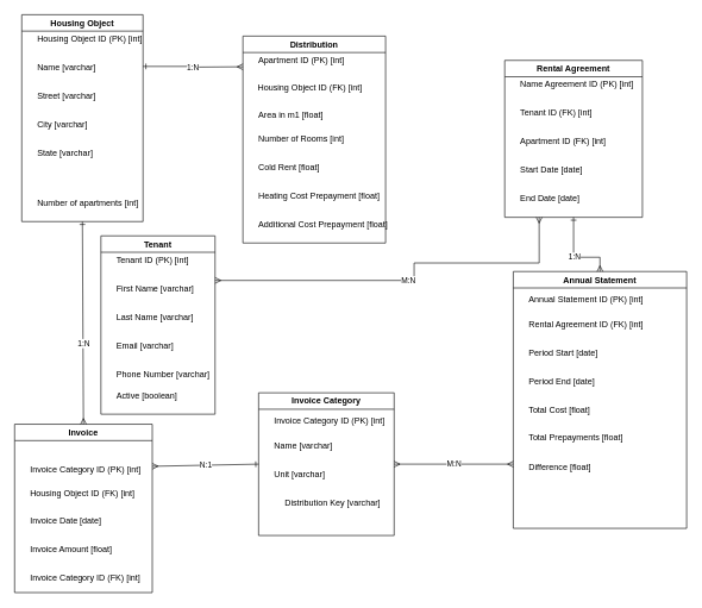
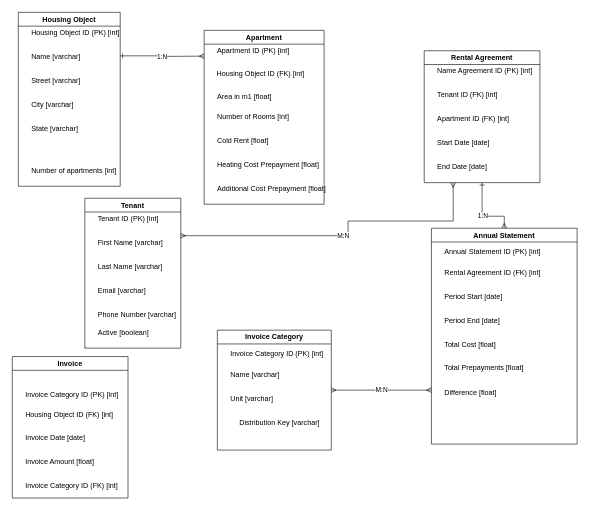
  <mxCell id="0" />
  <mxCell id="1" parent="0" />
  <mxCell id="2" value="Tenant" style="swimlane;whiteSpace=wrap;html=1;" parent="1" vertex="1"><mxGeometry x="141" y="330" width="160" height="250" as="geometry" /></mxCell>
  <mxCell id="3" value="Tenant ID (PK) [int]" style="text" parent="2" vertex="1"><mxGeometry x="20" y="20" width="120" height="30" as="geometry" /></mxCell>
  <mxCell id="4" value="First Name [varchar]" style="text" parent="2" vertex="1"><mxGeometry x="20" y="60" width="120" height="30" as="geometry" /></mxCell>
  <mxCell id="5" value="Last Name [varchar]" style="text" parent="2" vertex="1"><mxGeometry x="20" y="100" width="120" height="30" as="geometry" /></mxCell>
  <mxCell id="6" value="Email [varchar]" style="text" parent="2" vertex="1"><mxGeometry x="20" y="140" width="120" height="30" as="geometry" /></mxCell>
  <mxCell id="7" value="Phone Number [varchar]" style="text" parent="2" vertex="1"><mxGeometry x="20" y="180" width="120" height="30" as="geometry" /></mxCell>
  <mxCell id="8" value="Active [boolean]" style="text" parent="2" vertex="1"><mxGeometry x="20" y="210" width="120" height="30" as="geometry" /></mxCell>
  <mxCell id="9" value="Housing Object" style="swimlane;whiteSpace=wrap;html=1;" parent="1" vertex="1"><mxGeometry x="30" y="20" width="170" height="290" as="geometry" /></mxCell>
  <mxCell id="10" value="Housing Object ID (PK) [int]" style="text" parent="9" vertex="1"><mxGeometry x="20" y="20" width="120" height="30" as="geometry" /></mxCell>
  <mxCell id="11" value="Name [varchar]" style="text" parent="9" vertex="1"><mxGeometry x="20" y="60" width="120" height="30" as="geometry" /></mxCell>
  <mxCell id="12" value="Street [varchar]" style="text" parent="9" vertex="1"><mxGeometry x="20" y="100" width="120" height="30" as="geometry" /></mxCell>
  <mxCell id="13" value="City [varchar]" style="text" parent="9" vertex="1"><mxGeometry x="20" y="140" width="120" height="30" as="geometry" /></mxCell>
  <mxCell id="14" value="State [varchar]" style="text" parent="9" vertex="1"><mxGeometry x="20" y="180" width="120" height="30" as="geometry" /></mxCell>
  <mxCell id="15" value="Number of apartments [int]" style="text" parent="9" vertex="1"><mxGeometry x="20" y="250" width="120" height="30" as="geometry" /></mxCell>
- <mxCell id="16" value="Distribution" style="swimlane;whiteSpace=wrap;html=1;" parent="1" vertex="1"><mxGeometry x="340" y="50" width="200" height="290" as="geometry" /></mxCell>
+ <mxCell id="16" value="Apartment" style="swimlane;whiteSpace=wrap;html=1;" parent="1" vertex="1"><mxGeometry x="340" y="50" width="200" height="290" as="geometry" /></mxCell>
  <mxCell id="17" value="Apartment ID (PK) [int]" style="text" parent="16" vertex="1"><mxGeometry x="20" y="20" width="120" height="30" as="geometry" /></mxCell>
  <mxCell id="18" value="Area in m1 [float]" style="text" parent="16" vertex="1"><mxGeometry x="20" y="97" width="120" height="30" as="geometry" /></mxCell>
  <mxCell id="19" value="Number of Rooms [int]" style="text" parent="16" vertex="1"><mxGeometry x="20" y="131" width="120" height="30" as="geometry" /></mxCell>
  <mxCell id="20" value="Cold Rent [float]" style="text" parent="16" vertex="1"><mxGeometry x="20" y="171" width="120" height="30" as="geometry" /></mxCell>
  <mxCell id="21" value="Heating Cost Prepayment [float]" style="text" parent="16" vertex="1"><mxGeometry x="20" y="211" width="120" height="30" as="geometry" /></mxCell>
  <mxCell id="22" value="Additional Cost Prepayment [float]" style="text" parent="16" vertex="1"><mxGeometry x="20" y="251" width="120" height="30" as="geometry" /></mxCell>
  <mxCell id="23" value="Housing Object ID (FK) [int]" style="text" parent="16" vertex="1"><mxGeometry x="19" y="58" width="120" height="30" as="geometry" /></mxCell>
  <mxCell id="24" value="Rental Agreement" style="swimlane;whiteSpace=wrap;html=1;" parent="1" vertex="1"><mxGeometry x="707" y="84" width="193" height="220" as="geometry" /></mxCell>
  <mxCell id="25" value="Name Agreement ID (PK) [int]" style="text" parent="24" vertex="1"><mxGeometry x="20" y="20" width="120" height="30" as="geometry" /></mxCell>
  <mxCell id="26" value="Tenant ID (FK) [int]" style="text" parent="24" vertex="1"><mxGeometry x="20" y="60" width="120" height="30" as="geometry" /></mxCell>
  <mxCell id="27" value="Apartment ID (FK) [int]" style="text" parent="24" vertex="1"><mxGeometry x="20" y="100" width="120" height="30" as="geometry" /></mxCell>
  <mxCell id="28" value="Start Date [date]" style="text" parent="24" vertex="1"><mxGeometry x="20" y="140" width="120" height="30" as="geometry" /></mxCell>
  <mxCell id="29" value="End Date [date]" style="text" parent="24" vertex="1"><mxGeometry x="20" y="180" width="120" height="30" as="geometry" /></mxCell>
- <mxCell id="30" value="N:1" style="edgeStyle=none;html=1;exitX=1;exitY=0.25;exitDx=0;exitDy=0;entryX=0;entryY=0.5;entryDx=0;entryDy=0;startArrow=ERmany;startFill=0;endArrow=ERone;endFill=0;" edge="1" parent="1" source="31" target="49"><mxGeometry relative="1" as="geometry" /></mxCell>
  <mxCell id="31" value="Invoice" style="swimlane;whiteSpace=wrap;html=1;" parent="1" vertex="1"><mxGeometry x="20" y="594" width="193" height="236" as="geometry" /></mxCell>
  <mxCell id="32" value="Invoice Date [date]" style="text" parent="31" vertex="1"><mxGeometry x="20" y="122" width="120" height="30" as="geometry" /></mxCell>
  <mxCell id="33" value="Invoice Amount [float]" style="text" parent="31" vertex="1"><mxGeometry x="20" y="162" width="120" height="30" as="geometry" /></mxCell>
  <mxCell id="34" value="Invoice Category ID (FK) [int]" style="text" parent="31" vertex="1"><mxGeometry x="20" y="202" width="120" height="30" as="geometry" /></mxCell>
  <mxCell id="35" value="Housing Object ID (FK) [int]" style="text" parent="31" vertex="1"><mxGeometry x="20" y="83" width="120" height="30" as="geometry" /></mxCell>
  <mxCell id="36" value="Invoice Category ID (PK) [int]" style="text" vertex="1" parent="31"><mxGeometry x="20" y="50" width="120" height="30" as="geometry" /></mxCell>
  <mxCell id="37" value="Annual Statement" style="swimlane;whiteSpace=wrap;html=1;" parent="1" vertex="1"><mxGeometry x="719" y="380" width="243" height="360" as="geometry" /></mxCell>
  <mxCell id="38" value="Annual Statement ID (PK) [int]" style="text" parent="37" vertex="1"><mxGeometry x="20" y="25" width="120" height="30" as="geometry" /></mxCell>
  <mxCell id="39" value="Rental Agreement ID (FK) [int]" style="text" parent="37" vertex="1"><mxGeometry x="20" y="60" width="120" height="30" as="geometry" /></mxCell>
  <mxCell id="40" value="Period Start [date]" style="text" parent="37" vertex="1"><mxGeometry x="20" y="100" width="120" height="30" as="geometry" /></mxCell>
  <mxCell id="41" value="Period End [date]" style="text" parent="37" vertex="1"><mxGeometry x="20" y="140" width="120" height="30" as="geometry" /></mxCell>
  <mxCell id="42" value="Total Cost [float]" style="text" parent="37" vertex="1"><mxGeometry x="20" y="180" width="120" height="30" as="geometry" /></mxCell>
  <mxCell id="43" value="Total Prepayments [float]" style="text" parent="37" vertex="1"><mxGeometry x="20" y="219" width="120" height="30" as="geometry" /></mxCell>
  <mxCell id="44" value="Difference [float]" style="text" parent="37" vertex="1"><mxGeometry x="20" y="260" width="120" height="30" as="geometry" /></mxCell>
  <mxCell id="45" value="M:N" style="edgeStyle=orthogonalEdgeStyle;rounded=0;orthogonalLoop=1;jettySize=auto;html=1;startArrow=ERmany;startFill=0;endArrow=ERmany;endFill=0;entryX=0.25;entryY=1;entryDx=0;entryDy=0;exitX=1;exitY=0.25;exitDx=0;exitDy=0;" parent="1" target="24" edge="1" source="2"><mxGeometry relative="1" as="geometry"><mxPoint x="190" y="430" as="sourcePoint" /><mxPoint x="674" y="306" as="targetPoint" /><Array as="points"><mxPoint x="580" y="393" /><mxPoint x="580" y="368" /><mxPoint x="755" y="368" /></Array></mxGeometry></mxCell>
  <mxCell id="46" value="1:N" style="edgeStyle=orthogonalEdgeStyle;rounded=0;orthogonalLoop=1;jettySize=auto;html=1;exitX=0.5;exitY=1;exitDx=0;exitDy=0;startArrow=ERone;startFill=0;endArrow=ERmany;endFill=0;entryX=0.5;entryY=0;entryDx=0;entryDy=0;" parent="1" source="24" edge="1" target="37"><mxGeometry relative="1" as="geometry"><mxPoint x="790" y="300" as="sourcePoint" /><mxPoint x="790" y="390" as="targetPoint" /><Array as="points"><mxPoint x="804" y="360" /><mxPoint x="840" y="360" /></Array></mxGeometry></mxCell>
  <mxCell id="47" value="1:N" style="edgeStyle=orthogonalEdgeStyle;rounded=0;orthogonalLoop=1;jettySize=auto;html=1;exitX=1;exitY=0.25;exitDx=0;exitDy=0;startArrow=ERone;startFill=0;endArrow=ERmany;endFill=0;" parent="1" source="9" edge="1"><mxGeometry relative="1" as="geometry"><mxPoint x="180" y="160" as="sourcePoint" /><mxPoint x="340" y="93" as="targetPoint" /></mxGeometry></mxCell>
  <mxCell id="48" value="M:N" style="edgeStyle=none;html=1;exitX=1;exitY=0.5;exitDx=0;exitDy=0;entryX=0;entryY=0.75;entryDx=0;entryDy=0;startArrow=ERmany;startFill=0;endArrow=ERmany;endFill=0;" edge="1" parent="1" source="49" target="37"><mxGeometry relative="1" as="geometry" /></mxCell>
  <mxCell id="49" value="Invoice Category" style="swimlane;whiteSpace=wrap;html=1;" parent="1" vertex="1"><mxGeometry x="362" y="550" width="190" height="200" as="geometry" /></mxCell>
  <mxCell id="50" value="Invoice Category ID (PK) [int]" style="text" parent="49" vertex="1"><mxGeometry x="20" y="25" width="120" height="30" as="geometry" /></mxCell>
  <mxCell id="51" value="Name [varchar]" style="text" parent="49" vertex="1"><mxGeometry x="20" y="60" width="120" height="30" as="geometry" /></mxCell>
  <mxCell id="52" value="Unit [varchar]" style="text" parent="49" vertex="1"><mxGeometry x="20" y="100" width="120" height="30" as="geometry" /></mxCell>
  <mxCell id="53" value="Distribution Key [varchar]" style="text" parent="49" vertex="1"><mxGeometry x="35" y="140" width="120" height="30" as="geometry" /></mxCell>
- <mxCell id="54" style="edgeStyle=none;html=1;entryX=0.5;entryY=0;entryDx=0;entryDy=0;startArrow=ERone;startFill=0;endArrow=ERmany;endFill=0;exitX=0.5;exitY=1;exitDx=0;exitDy=0;" edge="1" parent="1" source="9" target="31"><mxGeometry relative="1" as="geometry" /></mxCell>
- <mxCell id="55" value="1:N" style="edgeLabel;html=1;align=center;verticalAlign=middle;resizable=0;points=[];" vertex="1" connectable="0" parent="54"><mxGeometry x="0.203" y="1" relative="1" as="geometry"><mxPoint as="offset" /></mxGeometry></mxCell>
